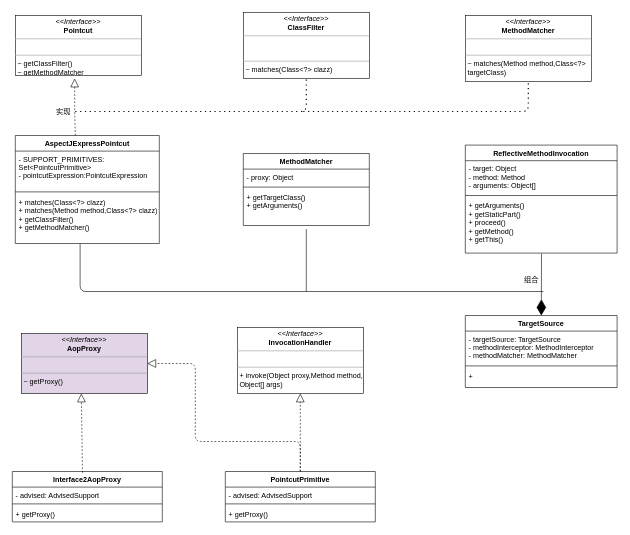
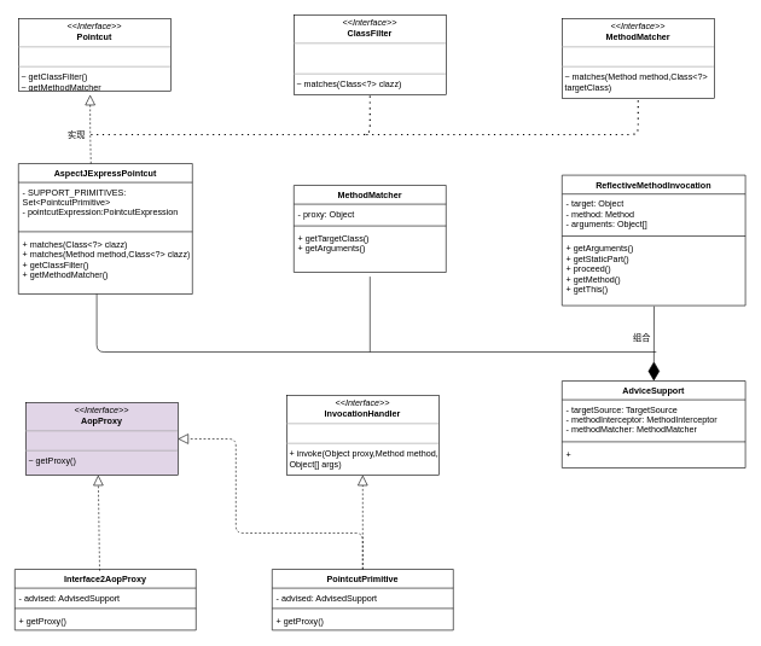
  <mxCell id="0" />
  <mxCell id="1" parent="0" />
  <mxCell id="2" value="&lt;p style=&quot;margin: 0px ; margin-top: 4px ; text-align: center&quot;&gt;&lt;i&gt;&amp;lt;&amp;lt;Interface&amp;gt;&amp;gt;&lt;/i&gt;&lt;br&gt;&lt;b&gt;Pointcut&lt;/b&gt;&lt;/p&gt;&lt;hr size=&quot;1&quot;&gt;&lt;p style=&quot;margin: 0px ; margin-left: 4px&quot;&gt;&lt;br&gt;&lt;/p&gt;&lt;hr size=&quot;1&quot;&gt;&lt;p style=&quot;margin: 0px 0px 0px 4px&quot;&gt;~ getClassFilter()&lt;/p&gt;&lt;p style=&quot;margin: 0px 0px 0px 4px&quot;&gt;~ getMethodMatcher&lt;/p&gt;" style="verticalAlign=top;align=left;overflow=fill;fontSize=12;fontFamily=Helvetica;html=1;" vertex="1" parent="1"><mxGeometry x="25" y="25" width="210" height="100" as="geometry" /></mxCell>
  <mxCell id="3" value="&lt;p style=&quot;margin: 0px ; margin-top: 4px ; text-align: center&quot;&gt;&lt;i&gt;&amp;lt;&amp;lt;Interface&amp;gt;&amp;gt;&lt;/i&gt;&lt;br&gt;&lt;b&gt;ClassFilter&lt;/b&gt;&lt;/p&gt;&lt;hr size=&quot;1&quot;&gt;&lt;p style=&quot;margin: 0px ; margin-left: 4px&quot;&gt;&lt;br&gt;&lt;/p&gt;&lt;p style=&quot;margin: 0px ; margin-left: 4px&quot;&gt;&lt;br&gt;&lt;/p&gt;&lt;hr size=&quot;1&quot;&gt;&lt;p style=&quot;margin: 0px ; margin-left: 4px&quot;&gt;~ matches(Class&amp;lt;?&amp;gt; clazz)&lt;br&gt;&lt;/p&gt;" style="verticalAlign=top;align=left;overflow=fill;fontSize=12;fontFamily=Helvetica;html=1;" vertex="1" parent="1"><mxGeometry x="405" y="20" width="210" height="110" as="geometry" /></mxCell>
  <mxCell id="4" value="&lt;p style=&quot;margin: 0px ; margin-top: 4px ; text-align: center&quot;&gt;&lt;i&gt;&amp;lt;&amp;lt;Interface&amp;gt;&amp;gt;&lt;/i&gt;&lt;br&gt;&lt;b&gt;MethodMatcher&lt;/b&gt;&lt;/p&gt;&lt;hr size=&quot;1&quot;&gt;&lt;p style=&quot;margin: 0px ; margin-left: 4px&quot;&gt;&lt;br&gt;&lt;/p&gt;&lt;hr size=&quot;1&quot;&gt;&lt;p style=&quot;margin: 0px ; margin-left: 4px&quot;&gt;~ matches(Method method,Class&amp;lt;?&amp;gt;&lt;/p&gt;&lt;p style=&quot;margin: 0px ; margin-left: 4px&quot;&gt;targetClass)&lt;/p&gt;" style="verticalAlign=top;align=left;overflow=fill;fontSize=12;fontFamily=Helvetica;html=1;" vertex="1" parent="1"><mxGeometry x="775" y="25" width="210" height="110" as="geometry" /></mxCell>
  <mxCell id="5" value="AspectJExpressPointcut" style="swimlane;fontStyle=1;align=center;verticalAlign=top;childLayout=stackLayout;horizontal=1;startSize=26;horizontalStack=0;resizeParent=1;resizeParentMax=0;resizeLast=0;collapsible=1;marginBottom=0;" vertex="1" parent="1"><mxGeometry x="25" y="225" width="240" height="180" as="geometry" /></mxCell>
  <mxCell id="6" value="" style="endArrow=block;dashed=1;endFill=0;endSize=12;html=1;entryX=0.471;entryY=1.05;entryDx=0;entryDy=0;entryPerimeter=0;" edge="1" parent="5" target="2"><mxGeometry width="160" relative="1" as="geometry"><mxPoint x="100" as="sourcePoint" /><mxPoint x="260" as="targetPoint" /><Array as="points"><mxPoint x="99" y="-40" /></Array></mxGeometry></mxCell>
  <mxCell id="7" value="- SUPPORT_PRIMITIVES: &#10;Set&lt;PointcutPrimitive&gt;&#10;- pointcutExpression:PointcutExpression&#10;" style="text;strokeColor=none;fillColor=none;align=left;verticalAlign=top;spacingLeft=4;spacingRight=4;overflow=hidden;rotatable=0;points=[[0,0.5],[1,0.5]];portConstraint=eastwest;" vertex="1" parent="5"><mxGeometry y="26" width="240" height="64" as="geometry" /></mxCell>
  <mxCell id="8" value="" style="line;strokeWidth=1;fillColor=none;align=left;verticalAlign=middle;spacingTop=-1;spacingLeft=3;spacingRight=3;rotatable=0;labelPosition=right;points=[];portConstraint=eastwest;" vertex="1" parent="5"><mxGeometry y="90" width="240" height="8" as="geometry" /></mxCell>
  <mxCell id="9" value="+ matches(Class&lt;?&gt; clazz)&#10;+ matches(Method method,Class&lt;?&gt; clazz)&#10;+ getClassFilter()&#10;+ getMethodMatcher()" style="text;strokeColor=none;fillColor=none;align=left;verticalAlign=top;spacingLeft=4;spacingRight=4;overflow=hidden;rotatable=0;points=[[0,0.5],[1,0.5]];portConstraint=eastwest;" vertex="1" parent="5"><mxGeometry y="98" width="240" height="82" as="geometry" /></mxCell>
  <mxCell id="10" value="" style="endArrow=none;dashed=1;html=1;dashPattern=1 3;strokeWidth=2;entryX=0.5;entryY=1;entryDx=0;entryDy=0;" edge="1" parent="1" target="3"><mxGeometry width="50" height="50" relative="1" as="geometry"><mxPoint x="125" y="185" as="sourcePoint" /><mxPoint x="265" y="155" as="targetPoint" /><Array as="points"><mxPoint x="510" y="185" /></Array></mxGeometry></mxCell>
  <mxCell id="11" value="" style="endArrow=none;dashed=1;html=1;dashPattern=1 3;strokeWidth=2;entryX=0.5;entryY=1;entryDx=0;entryDy=0;" edge="1" parent="1" target="4"><mxGeometry width="50" height="50" relative="1" as="geometry"><mxPoint x="505" y="185" as="sourcePoint" /><mxPoint x="675" y="145" as="targetPoint" /><Array as="points"><mxPoint x="880" y="185" /></Array></mxGeometry></mxCell>
  <mxCell id="12" value="实现" style="text;html=1;align=center;verticalAlign=middle;resizable=0;points=[];autosize=1;strokeColor=none;fillColor=none;" vertex="1" parent="1"><mxGeometry x="85" y="175" width="40" height="20" as="geometry" /></mxCell>
  <mxCell id="13" value="MethodMatcher" style="swimlane;fontStyle=1;align=center;verticalAlign=top;childLayout=stackLayout;horizontal=1;startSize=26;horizontalStack=0;resizeParent=1;resizeParentMax=0;resizeLast=0;collapsible=1;marginBottom=0;" vertex="1" parent="1"><mxGeometry x="405" y="255" width="210" height="120" as="geometry" /></mxCell>
  <mxCell id="14" value="- proxy: Object" style="text;strokeColor=none;fillColor=none;align=left;verticalAlign=top;spacingLeft=4;spacingRight=4;overflow=hidden;rotatable=0;points=[[0,0.5],[1,0.5]];portConstraint=eastwest;" vertex="1" parent="13"><mxGeometry y="26" width="210" height="26" as="geometry" /></mxCell>
  <mxCell id="15" value="" style="line;strokeWidth=1;fillColor=none;align=left;verticalAlign=middle;spacingTop=-1;spacingLeft=3;spacingRight=3;rotatable=0;labelPosition=right;points=[];portConstraint=eastwest;" vertex="1" parent="13"><mxGeometry y="52" width="210" height="8" as="geometry" /></mxCell>
  <mxCell id="16" value="+ getTargetClass()&#10;+ getArguments()" style="text;strokeColor=none;fillColor=none;align=left;verticalAlign=top;spacingLeft=4;spacingRight=4;overflow=hidden;rotatable=0;points=[[0,0.5],[1,0.5]];portConstraint=eastwest;" vertex="1" parent="13"><mxGeometry y="60" width="210" height="60" as="geometry" /></mxCell>
  <mxCell id="17" value="ReflectiveMethodInvocation" style="swimlane;fontStyle=1;align=center;verticalAlign=top;childLayout=stackLayout;horizontal=1;startSize=26;horizontalStack=0;resizeParent=1;resizeParentMax=0;resizeLast=0;collapsible=1;marginBottom=0;" vertex="1" parent="1"><mxGeometry x="775" y="241" width="253" height="180" as="geometry" /></mxCell>
  <mxCell id="18" value="- target: Object&#10;- method: Method&#10;- arguments: Object[]" style="text;strokeColor=none;fillColor=none;align=left;verticalAlign=top;spacingLeft=4;spacingRight=4;overflow=hidden;rotatable=0;points=[[0,0.5],[1,0.5]];portConstraint=eastwest;" vertex="1" parent="17"><mxGeometry y="26" width="253" height="54" as="geometry" /></mxCell>
  <mxCell id="19" value="" style="line;strokeWidth=1;fillColor=none;align=left;verticalAlign=middle;spacingTop=-1;spacingLeft=3;spacingRight=3;rotatable=0;labelPosition=right;points=[];portConstraint=eastwest;" vertex="1" parent="17"><mxGeometry y="80" width="253" height="8" as="geometry" /></mxCell>
  <mxCell id="20" value="+ getArguments()&#10;+ getStaticPart()&#10;+ proceed()&#10;+ getMethod()&#10;+ getThis()" style="text;strokeColor=none;fillColor=none;align=left;verticalAlign=top;spacingLeft=4;spacingRight=4;overflow=hidden;rotatable=0;points=[[0,0.5],[1,0.5]];portConstraint=eastwest;" vertex="1" parent="17"><mxGeometry y="88" width="253" height="92" as="geometry" /></mxCell>
- <mxCell id="21" value="TargetSource" style="swimlane;fontStyle=1;align=center;verticalAlign=top;childLayout=stackLayout;horizontal=1;startSize=26;horizontalStack=0;resizeParent=1;resizeParentMax=0;resizeLast=0;collapsible=1;marginBottom=0;" vertex="1" parent="1"><mxGeometry x="775" y="525" width="253" height="120" as="geometry" /></mxCell>
+ <mxCell id="21" value="AdviceSupport" style="swimlane;fontStyle=1;align=center;verticalAlign=top;childLayout=stackLayout;horizontal=1;startSize=26;horizontalStack=0;resizeParent=1;resizeParentMax=0;resizeLast=0;collapsible=1;marginBottom=0;" vertex="1" parent="1"><mxGeometry x="775" y="525" width="253" height="120" as="geometry" /></mxCell>
  <mxCell id="22" value="- targetSource: TargetSource&#10;- methodInterceptor: MethodInterceptor&#10;- methodMatcher: MethodMatcher" style="text;strokeColor=none;fillColor=none;align=left;verticalAlign=top;spacingLeft=4;spacingRight=4;overflow=hidden;rotatable=0;points=[[0,0.5],[1,0.5]];portConstraint=eastwest;" vertex="1" parent="21"><mxGeometry y="26" width="253" height="54" as="geometry" /></mxCell>
  <mxCell id="23" value="" style="line;strokeWidth=1;fillColor=none;align=left;verticalAlign=middle;spacingTop=-1;spacingLeft=3;spacingRight=3;rotatable=0;labelPosition=right;points=[];portConstraint=eastwest;" vertex="1" parent="21"><mxGeometry y="80" width="253" height="8" as="geometry" /></mxCell>
  <mxCell id="24" value="+ " style="text;strokeColor=none;fillColor=none;align=left;verticalAlign=top;spacingLeft=4;spacingRight=4;overflow=hidden;rotatable=0;points=[[0,0.5],[1,0.5]];portConstraint=eastwest;" vertex="1" parent="21"><mxGeometry y="88" width="253" height="32" as="geometry" /></mxCell>
  <mxCell id="25" value="" style="endArrow=diamondThin;endFill=1;endSize=24;html=1;exitX=0.502;exitY=1.011;exitDx=0;exitDy=0;exitPerimeter=0;" edge="1" parent="1" source="20" target="21"><mxGeometry width="160" relative="1" as="geometry"><mxPoint x="800" y="515" as="sourcePoint" /><mxPoint x="960" y="515" as="targetPoint" /></mxGeometry></mxCell>
  <mxCell id="26" value="" style="endArrow=none;html=1;exitX=0.45;exitY=1;exitDx=0;exitDy=0;exitPerimeter=0;" edge="1" parent="1" source="9"><mxGeometry width="50" height="50" relative="1" as="geometry"><mxPoint x="325" y="535" as="sourcePoint" /><mxPoint x="905" y="485" as="targetPoint" /><Array as="points"><mxPoint x="133" y="485" /></Array></mxGeometry></mxCell>
  <mxCell id="27" value="" style="endArrow=none;html=1;" edge="1" parent="1"><mxGeometry width="50" height="50" relative="1" as="geometry"><mxPoint x="510" y="485" as="sourcePoint" /><mxPoint x="510" y="381" as="targetPoint" /></mxGeometry></mxCell>
  <mxCell id="28" value="组合" style="text;html=1;align=center;verticalAlign=middle;resizable=0;points=[];autosize=1;strokeColor=none;fillColor=none;" vertex="1" parent="1"><mxGeometry x="865" y="455" width="40" height="20" as="geometry" /></mxCell>
  <mxCell id="29" value="&lt;p style=&quot;margin: 0px ; margin-top: 4px ; text-align: center&quot;&gt;&lt;i&gt;&amp;lt;&amp;lt;Interface&amp;gt;&amp;gt;&lt;/i&gt;&lt;br&gt;&lt;b&gt;AopProxy&lt;/b&gt;&lt;/p&gt;&lt;hr size=&quot;1&quot;&gt;&lt;p style=&quot;margin: 0px ; margin-left: 4px&quot;&gt;&lt;br&gt;&lt;/p&gt;&lt;hr size=&quot;1&quot;&gt;&lt;p style=&quot;margin: 0px ; margin-left: 4px&quot;&gt;~ getProxy()&lt;/p&gt;" style="verticalAlign=top;align=left;overflow=fill;fontSize=12;fontFamily=Helvetica;html=1;fillColor=#e1d5e7;" vertex="1" parent="1"><mxGeometry x="35" y="555" width="210" height="100" as="geometry" /></mxCell>
  <mxCell id="30" value="&lt;p style=&quot;margin: 0px ; margin-top: 4px ; text-align: center&quot;&gt;&lt;i&gt;&amp;lt;&amp;lt;Interface&amp;gt;&amp;gt;&lt;/i&gt;&lt;br&gt;&lt;b&gt;InvocationHandler&lt;/b&gt;&lt;/p&gt;&lt;hr size=&quot;1&quot;&gt;&lt;p style=&quot;margin: 0px ; margin-left: 4px&quot;&gt;&lt;br&gt;&lt;/p&gt;&lt;hr size=&quot;1&quot;&gt;&lt;p style=&quot;margin: 0px ; margin-left: 4px&quot;&gt;+ invoke(Object proxy,Method method,&lt;/p&gt;&lt;p style=&quot;margin: 0px ; margin-left: 4px&quot;&gt;Object[] args)&lt;/p&gt;" style="verticalAlign=top;align=left;overflow=fill;fontSize=12;fontFamily=Helvetica;html=1;" vertex="1" parent="1"><mxGeometry x="395" y="545" width="210" height="110" as="geometry" /></mxCell>
  <mxCell id="31" value="PointcutPrimitive" style="swimlane;fontStyle=1;align=center;verticalAlign=top;childLayout=stackLayout;horizontal=1;startSize=26;horizontalStack=0;resizeParent=1;resizeParentMax=0;resizeLast=0;collapsible=1;marginBottom=0;" vertex="1" parent="1"><mxGeometry x="375" y="785" width="250" height="84" as="geometry" /></mxCell>
  <mxCell id="32" value="- advised: AdvisedSupport" style="text;strokeColor=none;fillColor=none;align=left;verticalAlign=top;spacingLeft=4;spacingRight=4;overflow=hidden;rotatable=0;points=[[0,0.5],[1,0.5]];portConstraint=eastwest;" vertex="1" parent="31"><mxGeometry y="26" width="250" height="24" as="geometry" /></mxCell>
  <mxCell id="33" value="" style="line;strokeWidth=1;fillColor=none;align=left;verticalAlign=middle;spacingTop=-1;spacingLeft=3;spacingRight=3;rotatable=0;labelPosition=right;points=[];portConstraint=eastwest;" vertex="1" parent="31"><mxGeometry y="50" width="250" height="8" as="geometry" /></mxCell>
  <mxCell id="34" value="+ getProxy()" style="text;strokeColor=none;fillColor=none;align=left;verticalAlign=top;spacingLeft=4;spacingRight=4;overflow=hidden;rotatable=0;points=[[0,0.5],[1,0.5]];portConstraint=eastwest;" vertex="1" parent="31"><mxGeometry y="58" width="250" height="26" as="geometry" /></mxCell>
  <mxCell id="35" value="" style="endArrow=block;dashed=1;endFill=0;endSize=12;html=1;entryX=0.5;entryY=1;entryDx=0;entryDy=0;exitX=0.5;exitY=0;exitDx=0;exitDy=0;" edge="1" parent="1" source="31" target="30"><mxGeometry width="160" relative="1" as="geometry"><mxPoint x="500" y="775" as="sourcePoint" /><mxPoint x="665" y="785" as="targetPoint" /></mxGeometry></mxCell>
  <mxCell id="36" value="" style="endArrow=block;dashed=1;endFill=0;endSize=12;html=1;" edge="1" parent="1"><mxGeometry width="160" relative="1" as="geometry"><mxPoint x="500" y="785" as="sourcePoint" /><mxPoint x="245" y="605" as="targetPoint" /><Array as="points"><mxPoint x="500" y="735" /><mxPoint x="325" y="735" /><mxPoint x="325" y="605" /></Array></mxGeometry></mxCell>
  <mxCell id="37" value="Interface2AopProxy" style="swimlane;fontStyle=1;align=center;verticalAlign=top;childLayout=stackLayout;horizontal=1;startSize=26;horizontalStack=0;resizeParent=1;resizeParentMax=0;resizeLast=0;collapsible=1;marginBottom=0;" vertex="1" parent="1"><mxGeometry x="20" y="785" width="250" height="84" as="geometry" /></mxCell>
  <mxCell id="38" value="- advised: AdvisedSupport" style="text;strokeColor=none;fillColor=none;align=left;verticalAlign=top;spacingLeft=4;spacingRight=4;overflow=hidden;rotatable=0;points=[[0,0.5],[1,0.5]];portConstraint=eastwest;" vertex="1" parent="37"><mxGeometry y="26" width="250" height="24" as="geometry" /></mxCell>
  <mxCell id="39" value="" style="line;strokeWidth=1;fillColor=none;align=left;verticalAlign=middle;spacingTop=-1;spacingLeft=3;spacingRight=3;rotatable=0;labelPosition=right;points=[];portConstraint=eastwest;" vertex="1" parent="37"><mxGeometry y="50" width="250" height="8" as="geometry" /></mxCell>
  <mxCell id="40" value="+ getProxy()" style="text;strokeColor=none;fillColor=none;align=left;verticalAlign=top;spacingLeft=4;spacingRight=4;overflow=hidden;rotatable=0;points=[[0,0.5],[1,0.5]];portConstraint=eastwest;" vertex="1" parent="37"><mxGeometry y="58" width="250" height="26" as="geometry" /></mxCell>
  <mxCell id="41" value="" style="endArrow=block;dashed=1;endFill=0;endSize=12;html=1;exitX=0.468;exitY=0.024;exitDx=0;exitDy=0;exitPerimeter=0;" edge="1" parent="1" source="37"><mxGeometry width="160" relative="1" as="geometry"><mxPoint x="55" y="725" as="sourcePoint" /><mxPoint x="135" y="655" as="targetPoint" /></mxGeometry></mxCell>
